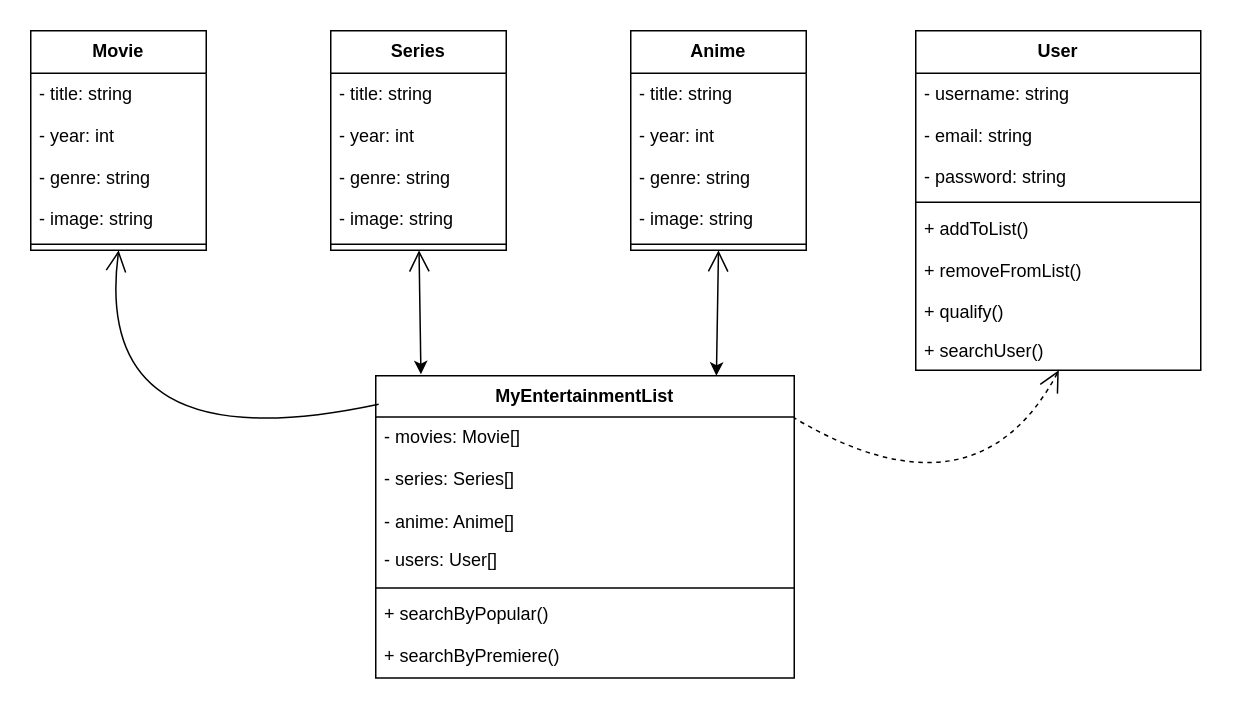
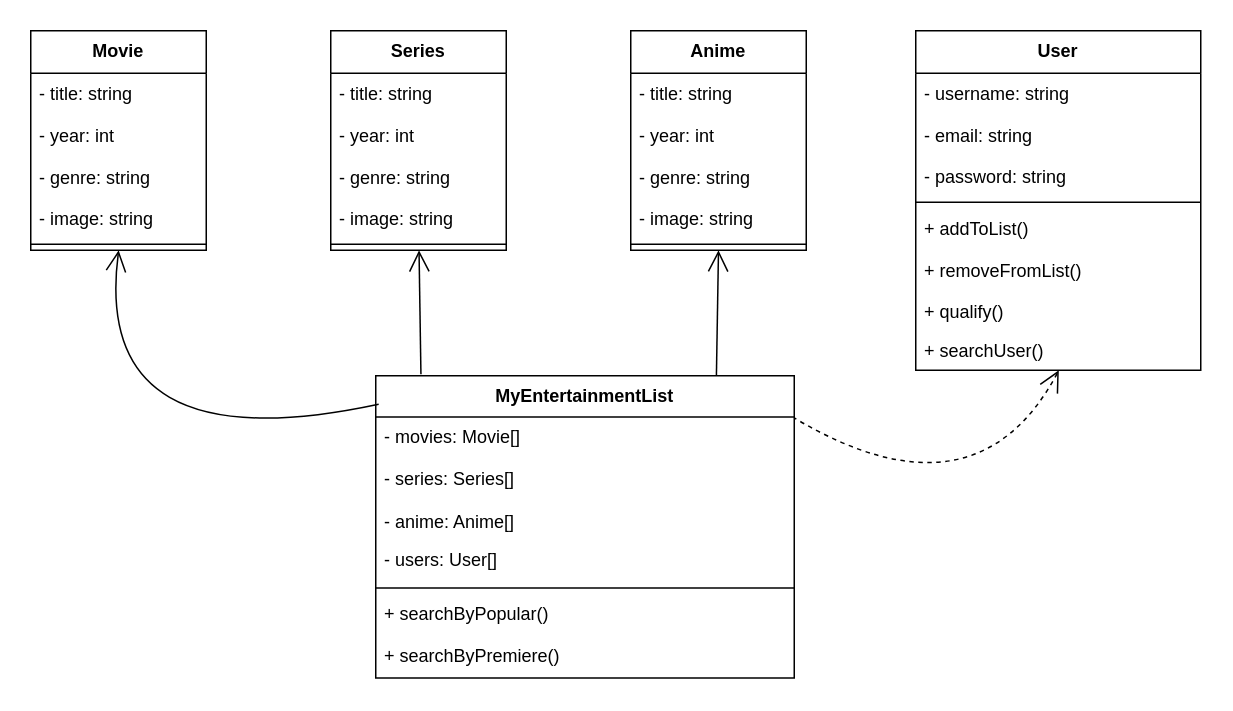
  <mxCell id="0" />
  <mxCell id="1" parent="0" />
  <mxCell id="2" value="Movie" style="swimlane;fontStyle=1;align=center;verticalAlign=top;childLayout=stackLayout;horizontal=1;startSize=28.4;horizontalStack=0;resizeParent=1;resizeParentMax=0;resizeLast=0;collapsible=0;marginBottom=0;" parent="1" vertex="1"><mxGeometry x="20" y="20" width="117" height="146.4" as="geometry" /></mxCell>
  <mxCell id="3" value="- title: string" style="text;strokeColor=none;fillColor=none;align=left;verticalAlign=top;spacingLeft=4;spacingRight=4;overflow=hidden;rotatable=0;points=[[0,0.5],[1,0.5]];portConstraint=eastwest;" parent="2" vertex="1"><mxGeometry y="28.4" width="117" height="28" as="geometry" /></mxCell>
  <mxCell id="4" value="- year: int" style="text;strokeColor=none;fillColor=none;align=left;verticalAlign=top;spacingLeft=4;spacingRight=4;overflow=hidden;rotatable=0;points=[[0,0.5],[1,0.5]];portConstraint=eastwest;" parent="2" vertex="1"><mxGeometry y="56.4" width="117" height="28" as="geometry" /></mxCell>
  <mxCell id="5" value="- genre: string" style="text;strokeColor=none;fillColor=none;align=left;verticalAlign=top;spacingLeft=4;spacingRight=4;overflow=hidden;rotatable=0;points=[[0,0.5],[1,0.5]];portConstraint=eastwest;" parent="2" vertex="1"><mxGeometry y="84.4" width="117" height="28" as="geometry" /></mxCell>
  <mxCell id="6" value="- image: string" style="text;strokeColor=none;fillColor=none;align=left;verticalAlign=top;spacingLeft=4;spacingRight=4;overflow=hidden;rotatable=0;points=[[0,0.5],[1,0.5]];portConstraint=eastwest;whiteSpace=wrap;html=1;" vertex="1" parent="2"><mxGeometry y="112.4" width="117" height="26" as="geometry" /></mxCell>
  <mxCell id="7" style="line;strokeWidth=1;fillColor=none;align=left;verticalAlign=middle;spacingTop=-1;spacingLeft=3;spacingRight=3;rotatable=0;labelPosition=right;points=[];portConstraint=eastwest;strokeColor=inherit;" parent="2" vertex="1"><mxGeometry y="138.4" width="117" height="8" as="geometry" /></mxCell>
  <mxCell id="8" value="Series" style="swimlane;fontStyle=1;align=center;verticalAlign=top;childLayout=stackLayout;horizontal=1;startSize=28.4;horizontalStack=0;resizeParent=1;resizeParentMax=0;resizeLast=0;collapsible=0;marginBottom=0;" parent="1" vertex="1"><mxGeometry x="220" y="20" width="117" height="146.4" as="geometry" /></mxCell>
  <mxCell id="9" value="- title: string" style="text;strokeColor=none;fillColor=none;align=left;verticalAlign=top;spacingLeft=4;spacingRight=4;overflow=hidden;rotatable=0;points=[[0,0.5],[1,0.5]];portConstraint=eastwest;" parent="8" vertex="1"><mxGeometry y="28.4" width="117" height="28" as="geometry" /></mxCell>
  <mxCell id="10" value="- year: int" style="text;strokeColor=none;fillColor=none;align=left;verticalAlign=top;spacingLeft=4;spacingRight=4;overflow=hidden;rotatable=0;points=[[0,0.5],[1,0.5]];portConstraint=eastwest;" parent="8" vertex="1"><mxGeometry y="56.4" width="117" height="28" as="geometry" /></mxCell>
  <mxCell id="11" value="- genre: string" style="text;strokeColor=none;fillColor=none;align=left;verticalAlign=top;spacingLeft=4;spacingRight=4;overflow=hidden;rotatable=0;points=[[0,0.5],[1,0.5]];portConstraint=eastwest;" parent="8" vertex="1"><mxGeometry y="84.4" width="117" height="28" as="geometry" /></mxCell>
  <mxCell id="12" value="- image: string" style="text;strokeColor=none;fillColor=none;align=left;verticalAlign=top;spacingLeft=4;spacingRight=4;overflow=hidden;rotatable=0;points=[[0,0.5],[1,0.5]];portConstraint=eastwest;whiteSpace=wrap;html=1;" vertex="1" parent="8"><mxGeometry y="112.4" width="117" height="26" as="geometry" /></mxCell>
  <mxCell id="13" style="line;strokeWidth=1;fillColor=none;align=left;verticalAlign=middle;spacingTop=-1;spacingLeft=3;spacingRight=3;rotatable=0;labelPosition=right;points=[];portConstraint=eastwest;strokeColor=inherit;" parent="8" vertex="1"><mxGeometry y="138.4" width="117" height="8" as="geometry" /></mxCell>
  <mxCell id="14" value="User" style="swimlane;fontStyle=1;align=center;verticalAlign=top;childLayout=stackLayout;horizontal=1;startSize=28.4;horizontalStack=0;resizeParent=1;resizeParentMax=0;resizeLast=0;collapsible=0;marginBottom=0;" parent="1" vertex="1"><mxGeometry x="610" y="20" width="190" height="226.4" as="geometry" /></mxCell>
  <mxCell id="15" value="- username: string" style="text;strokeColor=none;fillColor=none;align=left;verticalAlign=top;spacingLeft=4;spacingRight=4;overflow=hidden;rotatable=0;points=[[0,0.5],[1,0.5]];portConstraint=eastwest;" parent="14" vertex="1"><mxGeometry y="28.4" width="190" height="28" as="geometry" /></mxCell>
  <mxCell id="16" value="- email: string" style="text;strokeColor=none;fillColor=none;align=left;verticalAlign=top;spacingLeft=4;spacingRight=4;overflow=hidden;rotatable=0;points=[[0,0.5],[1,0.5]];portConstraint=eastwest;" parent="14" vertex="1"><mxGeometry y="56.4" width="190" height="28" as="geometry" /></mxCell>
  <mxCell id="17" value="- password: string" style="text;strokeColor=none;fillColor=none;align=left;verticalAlign=top;spacingLeft=4;spacingRight=4;overflow=hidden;rotatable=0;points=[[0,0.5],[1,0.5]];portConstraint=eastwest;whiteSpace=wrap;html=1;" vertex="1" parent="14"><mxGeometry y="84.4" width="190" height="26" as="geometry" /></mxCell>
  <mxCell id="18" style="line;strokeWidth=1;fillColor=none;align=left;verticalAlign=middle;spacingTop=-1;spacingLeft=3;spacingRight=3;rotatable=0;labelPosition=right;points=[];portConstraint=eastwest;strokeColor=inherit;" parent="14" vertex="1"><mxGeometry y="110.4" width="190" height="8" as="geometry" /></mxCell>
  <mxCell id="19" value="+ addToList()" style="text;strokeColor=none;fillColor=none;align=left;verticalAlign=top;spacingLeft=4;spacingRight=4;overflow=hidden;rotatable=0;points=[[0,0.5],[1,0.5]];portConstraint=eastwest;" parent="14" vertex="1"><mxGeometry y="118.4" width="190" height="28" as="geometry" /></mxCell>
  <mxCell id="20" value="+ removeFromList()" style="text;strokeColor=none;fillColor=none;align=left;verticalAlign=top;spacingLeft=4;spacingRight=4;overflow=hidden;rotatable=0;points=[[0,0.5],[1,0.5]];portConstraint=eastwest;" parent="14" vertex="1"><mxGeometry y="146.4" width="190" height="28" as="geometry" /></mxCell>
  <mxCell id="21" value="+ qualify()" style="text;strokeColor=none;fillColor=none;align=left;verticalAlign=top;spacingLeft=4;spacingRight=4;overflow=hidden;rotatable=0;points=[[0,0.5],[1,0.5]];portConstraint=eastwest;whiteSpace=wrap;html=1;" vertex="1" parent="14"><mxGeometry y="174.4" width="190" height="26" as="geometry" /></mxCell>
  <mxCell id="22" value="+ searchUser()" style="text;strokeColor=none;fillColor=none;align=left;verticalAlign=top;spacingLeft=4;spacingRight=4;overflow=hidden;rotatable=0;points=[[0,0.5],[1,0.5]];portConstraint=eastwest;whiteSpace=wrap;html=1;" vertex="1" parent="14"><mxGeometry y="200.4" width="190" height="26" as="geometry" /></mxCell>
  <mxCell id="23" value="MyEntertainmentList" style="swimlane;fontStyle=1;align=center;verticalAlign=top;childLayout=stackLayout;horizontal=1;startSize=27.5;horizontalStack=0;resizeParent=1;resizeParentMax=0;resizeLast=0;collapsible=0;marginBottom=0;" parent="1" vertex="1"><mxGeometry x="250" y="250" width="279" height="201.5" as="geometry" /></mxCell>
  <mxCell id="24" value="- movies: Movie[]" style="text;strokeColor=none;fillColor=none;align=left;verticalAlign=top;spacingLeft=4;spacingRight=4;overflow=hidden;rotatable=0;points=[[0,0.5],[1,0.5]];portConstraint=eastwest;" parent="23" vertex="1"><mxGeometry y="27.5" width="279" height="28" as="geometry" /></mxCell>
  <mxCell id="25" value="- series: Series[]" style="text;strokeColor=none;fillColor=none;align=left;verticalAlign=top;spacingLeft=4;spacingRight=4;overflow=hidden;rotatable=0;points=[[0,0.5],[1,0.5]];portConstraint=eastwest;" parent="23" vertex="1"><mxGeometry y="55.5" width="279" height="28" as="geometry" /></mxCell>
  <mxCell id="26" value="- anime: Anime[]" style="text;strokeColor=none;fillColor=none;align=left;verticalAlign=top;spacingLeft=4;spacingRight=4;overflow=hidden;rotatable=0;points=[[0,0.5],[1,0.5]];portConstraint=eastwest;whiteSpace=wrap;html=1;" vertex="1" parent="23"><mxGeometry y="83.5" width="279" height="26" as="geometry" /></mxCell>
  <mxCell id="27" value="- users: User[]" style="text;strokeColor=none;fillColor=none;align=left;verticalAlign=top;spacingLeft=4;spacingRight=4;overflow=hidden;rotatable=0;points=[[0,0.5],[1,0.5]];portConstraint=eastwest;" parent="23" vertex="1"><mxGeometry y="109.5" width="279" height="28" as="geometry" /></mxCell>
  <mxCell id="28" style="line;strokeWidth=1;fillColor=none;align=left;verticalAlign=middle;spacingTop=-1;spacingLeft=3;spacingRight=3;rotatable=0;labelPosition=right;points=[];portConstraint=eastwest;strokeColor=inherit;" parent="23" vertex="1"><mxGeometry y="137.5" width="279" height="8" as="geometry" /></mxCell>
  <mxCell id="29" value="+ searchByPopular()" style="text;strokeColor=none;fillColor=none;align=left;verticalAlign=top;spacingLeft=4;spacingRight=4;overflow=hidden;rotatable=0;points=[[0,0.5],[1,0.5]];portConstraint=eastwest;" parent="23" vertex="1"><mxGeometry y="145.5" width="279" height="28" as="geometry" /></mxCell>
  <mxCell id="30" value="+ searchByPremiere()" style="text;strokeColor=none;fillColor=none;align=left;verticalAlign=top;spacingLeft=4;spacingRight=4;overflow=hidden;rotatable=0;points=[[0,0.5],[1,0.5]];portConstraint=eastwest;" parent="23" vertex="1"><mxGeometry y="173.5" width="279" height="28" as="geometry" /></mxCell>
  <mxCell id="31" value="" style="curved=1;startArrow=open;startSize=12;endArrow=none;exitX=0.501;exitY=1;entryX=0.007;entryY=0.094;entryDx=0;entryDy=0;entryPerimeter=0;" parent="1" source="2" target="23" edge="1"><mxGeometry relative="1" as="geometry"><Array as="points"><mxPoint x="60" y="310" /></Array></mxGeometry></mxCell>
- <mxCell id="32" value="" style="curved=1;startArrow=open;startSize=12;endArrow=classic;exitX=0.503;exitY=1;entryX=0.108;entryY=-0.005;entryDx=0;entryDy=0;entryPerimeter=0;" parent="1" source="8" target="23" edge="1"><mxGeometry relative="1" as="geometry"><Array as="points" /></mxGeometry></mxCell>
+ <mxCell id="32" value="" style="curved=1;startArrow=open;startSize=12;endArrow=none;exitX=0.503;exitY=1;entryX=0.108;entryY=-0.005;entryDx=0;entryDy=0;entryPerimeter=0;" parent="1" source="8" target="23" edge="1"><mxGeometry relative="1" as="geometry"><Array as="points" /></mxGeometry></mxCell>
  <mxCell id="33" value="" style="curved=1;startArrow=open;startSize=12;endArrow=none;exitX=0.502;exitY=1;entryX=1.001;entryY=0.139;dashed=1;" parent="1" source="14" target="23" edge="1"><mxGeometry relative="1" as="geometry"><Array as="points"><mxPoint x="650" y="350" /></Array></mxGeometry></mxCell>
  <mxCell id="34" value="Anime" style="swimlane;fontStyle=1;align=center;verticalAlign=top;childLayout=stackLayout;horizontal=1;startSize=28.4;horizontalStack=0;resizeParent=1;resizeParentMax=0;resizeLast=0;collapsible=0;marginBottom=0;" vertex="1" parent="1"><mxGeometry x="420" y="20" width="117" height="146.4" as="geometry" /></mxCell>
  <mxCell id="35" value="- title: string" style="text;strokeColor=none;fillColor=none;align=left;verticalAlign=top;spacingLeft=4;spacingRight=4;overflow=hidden;rotatable=0;points=[[0,0.5],[1,0.5]];portConstraint=eastwest;" vertex="1" parent="34"><mxGeometry y="28.4" width="117" height="28" as="geometry" /></mxCell>
  <mxCell id="36" value="- year: int" style="text;strokeColor=none;fillColor=none;align=left;verticalAlign=top;spacingLeft=4;spacingRight=4;overflow=hidden;rotatable=0;points=[[0,0.5],[1,0.5]];portConstraint=eastwest;" vertex="1" parent="34"><mxGeometry y="56.4" width="117" height="28" as="geometry" /></mxCell>
  <mxCell id="37" value="- genre: string" style="text;strokeColor=none;fillColor=none;align=left;verticalAlign=top;spacingLeft=4;spacingRight=4;overflow=hidden;rotatable=0;points=[[0,0.5],[1,0.5]];portConstraint=eastwest;" vertex="1" parent="34"><mxGeometry y="84.4" width="117" height="28" as="geometry" /></mxCell>
  <mxCell id="38" value="- image: string" style="text;strokeColor=none;fillColor=none;align=left;verticalAlign=top;spacingLeft=4;spacingRight=4;overflow=hidden;rotatable=0;points=[[0,0.5],[1,0.5]];portConstraint=eastwest;whiteSpace=wrap;html=1;" vertex="1" parent="34"><mxGeometry y="112.4" width="117" height="26" as="geometry" /></mxCell>
  <mxCell id="39" style="line;strokeWidth=1;fillColor=none;align=left;verticalAlign=middle;spacingTop=-1;spacingLeft=3;spacingRight=3;rotatable=0;labelPosition=right;points=[];portConstraint=eastwest;strokeColor=inherit;" vertex="1" parent="34"><mxGeometry y="138.4" width="117" height="8" as="geometry" /></mxCell>
- <mxCell id="40" value="" style="curved=1;startArrow=open;startSize=12;endArrow=classic;exitX=0.5;exitY=1;entryX=0.814;entryY=0;entryDx=0;entryDy=0;exitDx=0;exitDy=0;entryPerimeter=0;" edge="1" parent="1" source="34" target="23"><mxGeometry relative="1" as="geometry"><Array as="points" /><mxPoint x="289" y="170" as="sourcePoint" /><mxPoint x="346" y="250" as="targetPoint" /></mxGeometry></mxCell>
+ <mxCell id="40" value="" style="curved=1;startArrow=open;startSize=12;endArrow=none;exitX=0.5;exitY=1;entryX=0.814;entryY=0;entryDx=0;entryDy=0;exitDx=0;exitDy=0;entryPerimeter=0;" edge="1" parent="1" source="34" target="23"><mxGeometry relative="1" as="geometry"><Array as="points" /><mxPoint x="289" y="170" as="sourcePoint" /><mxPoint x="346" y="250" as="targetPoint" /></mxGeometry></mxCell>
